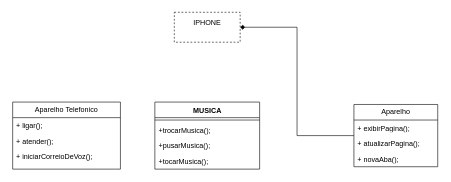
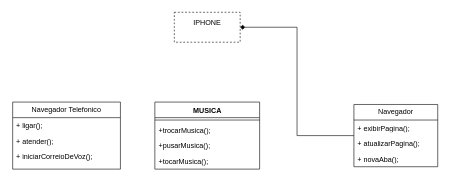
  <mxCell id="0" />
  <mxCell id="1" parent="0" />
  <mxCell id="2" value="IPHONE&lt;div&gt;&lt;br/&gt;&lt;/div&gt;" style="html=1;whiteSpace=wrap;dashed=1;" vertex="1" parent="1"><mxGeometry x="290" y="20" width="110" height="50" as="geometry" /></mxCell>
  <mxCell id="3" value="MUSICA" style="swimlane;fontStyle=1;align=center;verticalAlign=top;childLayout=stackLayout;horizontal=1;startSize=26;horizontalStack=0;resizeParent=1;resizeParentMax=0;resizeLast=0;collapsible=1;marginBottom=0;whiteSpace=wrap;html=1;" vertex="1" parent="1"><mxGeometry x="257.5" y="170" width="175" height="112" as="geometry" /></mxCell>
  <mxCell id="4" value="" style="line;strokeWidth=1;fillColor=none;align=left;verticalAlign=middle;spacingTop=-1;spacingLeft=3;spacingRight=3;rotatable=0;labelPosition=right;points=[];portConstraint=eastwest;strokeColor=inherit;" vertex="1" parent="3"><mxGeometry y="26" width="175" height="8" as="geometry" /></mxCell>
  <mxCell id="5" value="+trocarMusica();" style="text;strokeColor=none;fillColor=none;align=left;verticalAlign=top;spacingLeft=4;spacingRight=4;overflow=hidden;rotatable=0;points=[[0,0.5],[1,0.5]];portConstraint=eastwest;whiteSpace=wrap;html=1;" vertex="1" parent="3"><mxGeometry y="34" width="175" height="26" as="geometry" /></mxCell>
  <mxCell id="6" value="+pusarMusica();" style="text;strokeColor=none;fillColor=none;align=left;verticalAlign=top;spacingLeft=4;spacingRight=4;overflow=hidden;rotatable=0;points=[[0,0.5],[1,0.5]];portConstraint=eastwest;whiteSpace=wrap;html=1;" vertex="1" parent="3"><mxGeometry y="60" width="175" height="26" as="geometry" /></mxCell>
  <mxCell id="7" value="+tocarMusica();" style="text;strokeColor=none;fillColor=none;align=left;verticalAlign=top;spacingLeft=4;spacingRight=4;overflow=hidden;rotatable=0;points=[[0,0.5],[1,0.5]];portConstraint=eastwest;whiteSpace=wrap;html=1;" vertex="1" parent="3"><mxGeometry y="86" width="175" height="26" as="geometry" /></mxCell>
- <mxCell id="8" value="Aparelho Telefonico" style="swimlane;fontStyle=0;childLayout=stackLayout;horizontal=1;startSize=26;fillColor=none;horizontalStack=0;resizeParent=1;resizeParentMax=0;resizeLast=0;collapsible=1;marginBottom=0;whiteSpace=wrap;html=1;" vertex="1" parent="1"><mxGeometry x="20" y="170" width="180" height="112" as="geometry" /></mxCell>
+ <mxCell id="8" value="Navegador Telefonico" style="swimlane;fontStyle=0;childLayout=stackLayout;horizontal=1;startSize=26;fillColor=none;horizontalStack=0;resizeParent=1;resizeParentMax=0;resizeLast=0;collapsible=1;marginBottom=0;whiteSpace=wrap;html=1;" vertex="1" parent="1"><mxGeometry x="20" y="170" width="180" height="112" as="geometry" /></mxCell>
  <mxCell id="9" value="+ ligar();" style="text;strokeColor=none;fillColor=none;align=left;verticalAlign=top;spacingLeft=4;spacingRight=4;overflow=hidden;rotatable=0;points=[[0,0.5],[1,0.5]];portConstraint=eastwest;whiteSpace=wrap;html=1;" vertex="1" parent="8"><mxGeometry y="26" width="180" height="26" as="geometry" /></mxCell>
  <mxCell id="10" value="+ atender();" style="text;strokeColor=none;fillColor=none;align=left;verticalAlign=top;spacingLeft=4;spacingRight=4;overflow=hidden;rotatable=0;points=[[0,0.5],[1,0.5]];portConstraint=eastwest;whiteSpace=wrap;html=1;" vertex="1" parent="8"><mxGeometry y="52" width="180" height="26" as="geometry" /></mxCell>
  <mxCell id="11" value="+ iniciarCorreioDeVoz();" style="text;strokeColor=none;fillColor=none;align=left;verticalAlign=top;spacingLeft=4;spacingRight=4;overflow=hidden;rotatable=0;points=[[0,0.5],[1,0.5]];portConstraint=eastwest;whiteSpace=wrap;html=1;" vertex="1" parent="8"><mxGeometry y="78" width="180" height="34" as="geometry" /></mxCell>
  <mxCell id="12" style="edgeStyle=orthogonalEdgeStyle;rounded=0;orthogonalLoop=1;jettySize=auto;html=1;entryX=1;entryY=0.5;entryDx=0;entryDy=0;endArrow=diamond;" edge="1" parent="1" source="13" target="2"><mxGeometry relative="1" as="geometry" /></mxCell>
- <mxCell id="13" value="Aparelho" style="swimlane;fontStyle=0;childLayout=stackLayout;horizontal=1;startSize=26;fillColor=none;horizontalStack=0;resizeParent=1;resizeParentMax=0;resizeLast=0;collapsible=1;marginBottom=0;whiteSpace=wrap;html=1;" vertex="1" parent="1"><mxGeometry x="590" y="174" width="140" height="104" as="geometry" /></mxCell>
+ <mxCell id="13" value="Navegador" style="swimlane;fontStyle=0;childLayout=stackLayout;horizontal=1;startSize=26;fillColor=none;horizontalStack=0;resizeParent=1;resizeParentMax=0;resizeLast=0;collapsible=1;marginBottom=0;whiteSpace=wrap;html=1;" vertex="1" parent="1"><mxGeometry x="590" y="174" width="140" height="104" as="geometry" /></mxCell>
  <mxCell id="14" value="+ exibirPagina();" style="text;strokeColor=none;fillColor=none;align=left;verticalAlign=top;spacingLeft=4;spacingRight=4;overflow=hidden;rotatable=0;points=[[0,0.5],[1,0.5]];portConstraint=eastwest;whiteSpace=wrap;html=1;" vertex="1" parent="13"><mxGeometry y="26" width="140" height="26" as="geometry" /></mxCell>
  <mxCell id="15" value="+ atualizarPagina();" style="text;strokeColor=none;fillColor=none;align=left;verticalAlign=top;spacingLeft=4;spacingRight=4;overflow=hidden;rotatable=0;points=[[0,0.5],[1,0.5]];portConstraint=eastwest;whiteSpace=wrap;html=1;" vertex="1" parent="13"><mxGeometry y="52" width="140" height="26" as="geometry" /></mxCell>
  <mxCell id="16" value="+ novaAba();" style="text;strokeColor=none;fillColor=none;align=left;verticalAlign=top;spacingLeft=4;spacingRight=4;overflow=hidden;rotatable=0;points=[[0,0.5],[1,0.5]];portConstraint=eastwest;whiteSpace=wrap;html=1;" vertex="1" parent="13"><mxGeometry y="78" width="140" height="26" as="geometry" /></mxCell>
